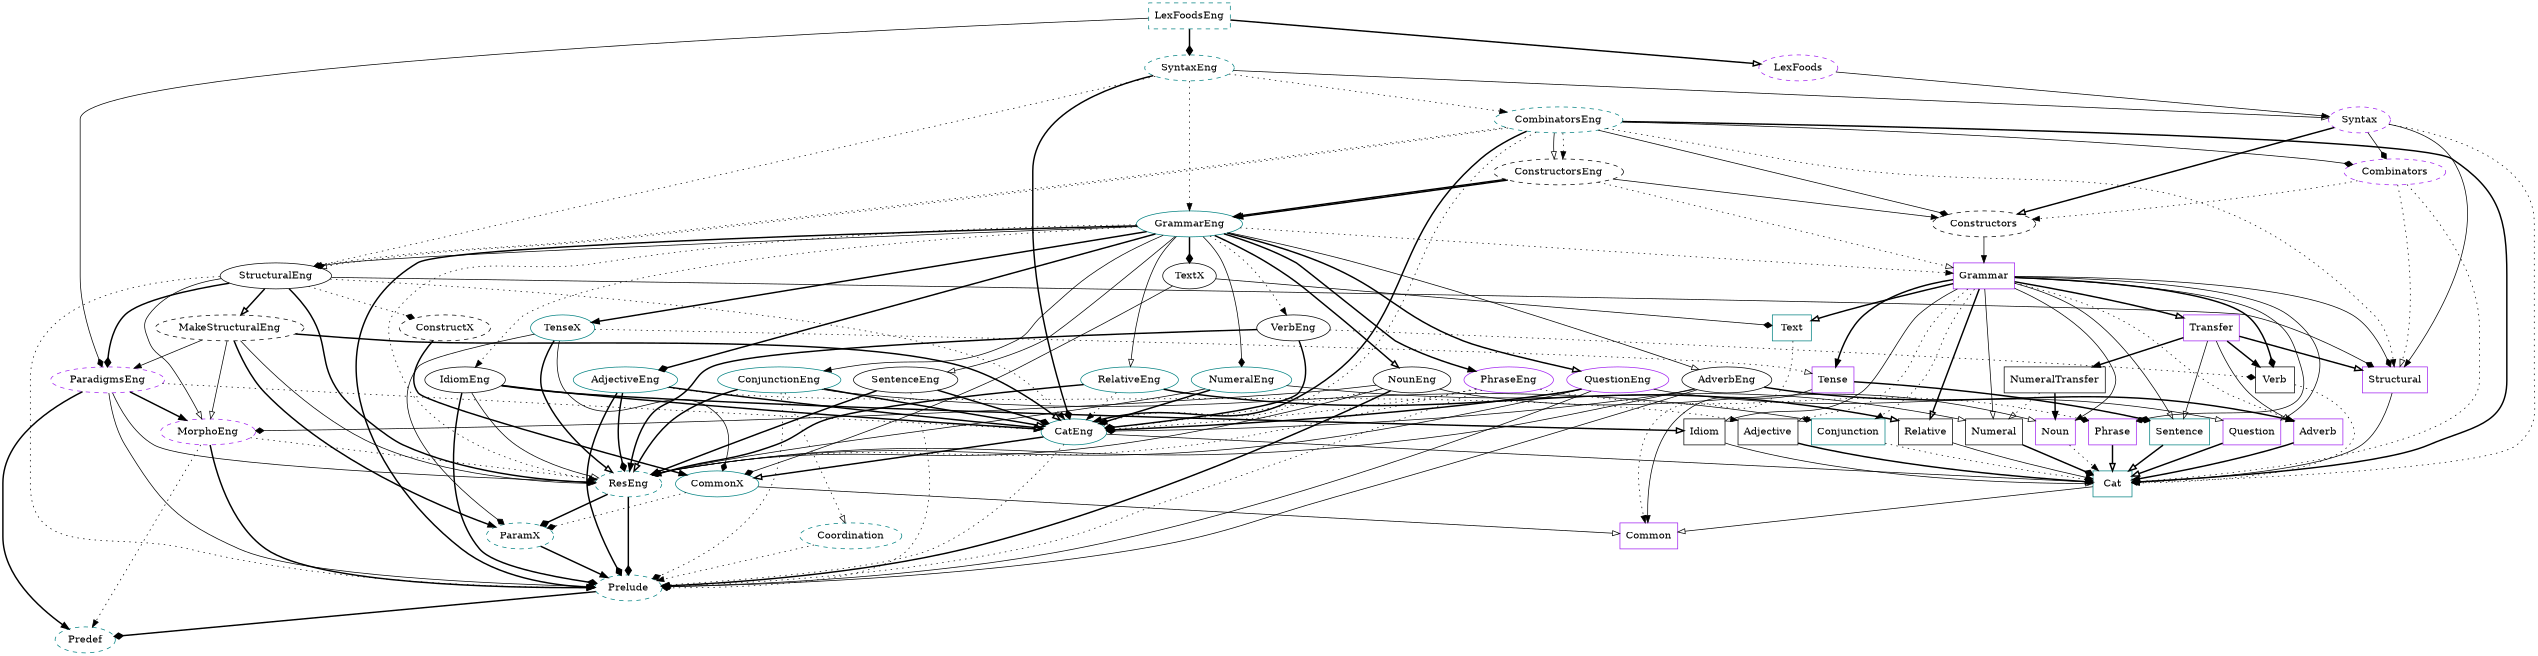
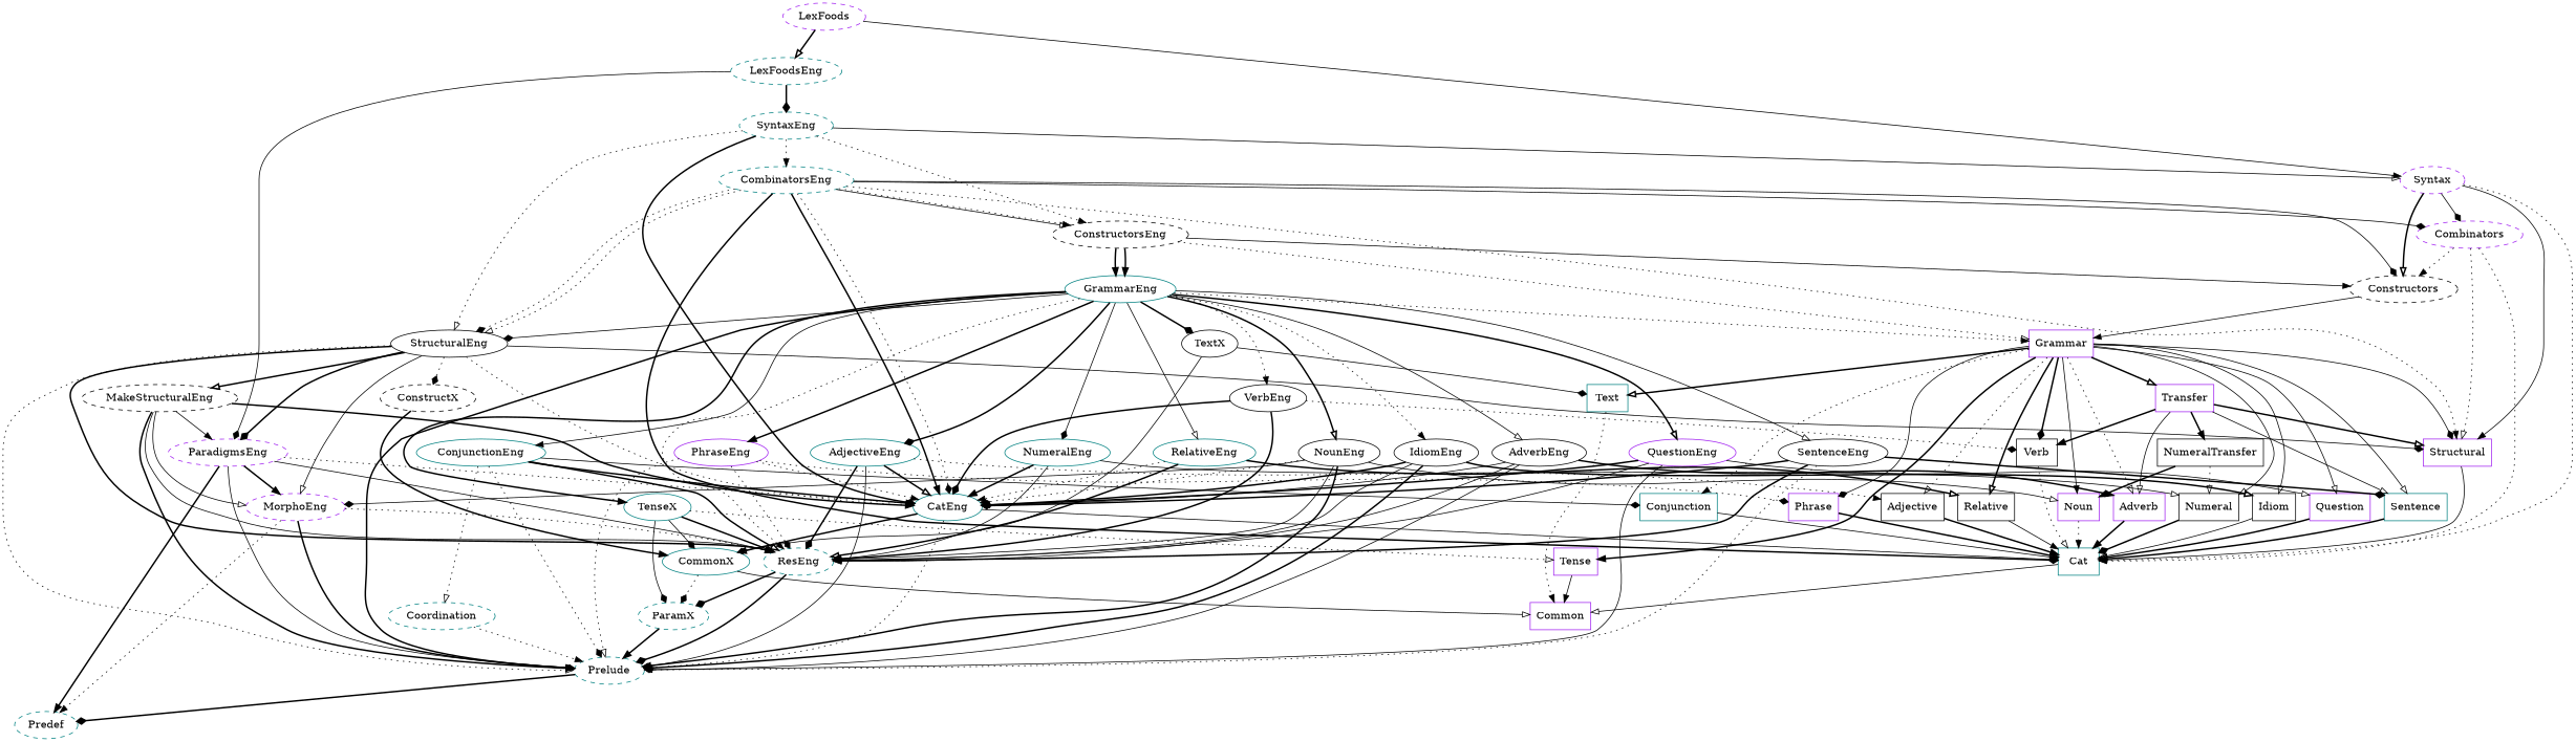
  digraph {
    node [color=teal shape=ellipse style=solid]
    edge [arrowhead=onormal style=bold]
-   LexFoodsEng [shape=box style=dashed]
+   LexFoodsEng [style=dashed]
    SyntaxEng [style=dashed]
    ParadigmsEng [color=purple style=dashed]
    LexFoods [color=purple style=dashed]
    CombinatorsEng [style=dashed]
    ConstructorsEng [color=black style=dashed]
    StructuralEng [color=black]
    CatEng
    Syntax [color=purple style=dashed]
    ResEng [style=dashed]
    Prelude [style=dashed]
    MorphoEng [color=purple style=dashed]
    Predef [style=dashed]
    Combinators [color=purple style=dashed]
    Constructors [color=black style=dashed]
    Structural [color=purple shape=box]
    Cat [shape=box]
    GrammarEng
    Grammar [color=purple shape=box]
    ConstructX [color=black style=dashed]
    MakeStructuralEng [color=black style=dashed]
    CommonX
    Common [color=purple shape=box]
    TenseX
    IdiomEng [color=black]
    TextX [color=black]
    PhraseEng [color=purple]
    ConjunctionEng
    RelativeEng
    QuestionEng [color=purple]
    SentenceEng [color=black]
    NumeralEng
    AdverbEng [color=black]
    AdjectiveEng
    VerbEng [color=black]
    NounEng [color=black]
    Tense [color=purple shape=box]
    Idiom [color=black shape=box]
    Text [shape=box]
    Phrase [color=purple shape=box]
    Conjunction [shape=box]
    Relative [color=black shape=box]
    Question [color=purple shape=box]
    Sentence [shape=box]
    Numeral [color=black shape=box]
    Adverb [color=purple shape=box]
    Adjective [color=black shape=box]
    Verb [color=black shape=box]
    Noun [color=purple shape=box]
    Transfer [color=purple shape=box]
    ParamX [style=dashed]
    Coordination [style=dashed]
    NumeralTransfer [color=black shape=box]
    LexFoodsEng -> SyntaxEng [arrowhead=diamond]
    LexFoodsEng -> ParadigmsEng [arrowhead=diamond style=solid]
-   LexFoodsEng -> LexFoods
+   LexFoods -> LexFoodsEng
    SyntaxEng -> CombinatorsEng [arrowhead=normal style=dotted]
-   SyntaxEng -> GrammarEng [arrowhead=normal style=dotted]
+   SyntaxEng -> ConstructorsEng [arrowhead=normal style=dotted]
    SyntaxEng -> StructuralEng [style=dotted]
    SyntaxEng -> CatEng [arrowhead=diamond]
    SyntaxEng -> Syntax [style=solid]
    ParadigmsEng -> CatEng [style=dotted]
    ParadigmsEng -> ResEng [style=solid]
    ParadigmsEng -> Prelude [arrowhead=diamond style=solid]
    ParadigmsEng -> MorphoEng [arrowhead=normal]
    ParadigmsEng -> Predef [arrowhead=normal]
    LexFoods -> Syntax [arrowhead=normal style=solid]
    CombinatorsEng -> ConstructorsEng [style=solid]
    CombinatorsEng -> ConstructorsEng [arrowhead=normal style=dotted]
    CombinatorsEng -> StructuralEng [arrowhead=diamond style=dotted]
    CombinatorsEng -> StructuralEng [style=dotted]
    CombinatorsEng -> CatEng [arrowhead=normal]
    CombinatorsEng -> CatEng [arrowhead=diamond style=dotted]
    CombinatorsEng -> Combinators [arrowhead=diamond style=solid]
    CombinatorsEng -> Constructors [arrowhead=diamond style=solid]
    CombinatorsEng -> Structural [arrowhead=normal style=dotted]
    CombinatorsEng -> Cat [arrowhead=diamond]
    ConstructorsEng -> Constructors [arrowhead=normal style=solid]
    ConstructorsEng -> GrammarEng [arrowhead=normal]
    ConstructorsEng -> GrammarEng [arrowhead=normal]
    ConstructorsEng -> Grammar [style=dotted]
    StructuralEng -> ParadigmsEng [arrowhead=diamond]
    StructuralEng -> CatEng [arrowhead=normal style=dotted]
    StructuralEng -> ResEng [arrowhead=normal]
    StructuralEng -> Prelude [style=dotted]
    StructuralEng -> MorphoEng [style=solid]
    StructuralEng -> Structural [arrowhead=diamond style=solid]
    StructuralEng -> ConstructX [arrowhead=diamond style=dotted]
    StructuralEng -> MakeStructuralEng
    CatEng -> Prelude [arrowhead=normal style=dotted]
    CatEng -> Cat [arrowhead=diamond style=solid]
    CatEng -> CommonX
    Syntax -> Combinators [arrowhead=diamond style=solid]
    Syntax -> Constructors
    Syntax -> Structural [arrowhead=normal style=solid]
    Syntax -> Cat [arrowhead=normal style=dotted]
    ResEng -> Prelude [arrowhead=diamond]
    ResEng -> ParamX [arrowhead=diamond]
    Prelude -> Predef [arrowhead=diamond]
    MorphoEng -> ResEng [style=dotted]
    MorphoEng -> Prelude
    MorphoEng -> Predef [arrowhead=normal style=dotted]
    Combinators -> Constructors [arrowhead=normal style=dotted]
    Combinators -> Structural [style=dotted]
    Combinators -> Cat [arrowhead=normal style=dotted]
    Constructors -> Grammar [arrowhead=normal style=solid]
    Structural -> Cat [arrowhead=normal style=solid]
    Cat -> Common [style=solid]
    GrammarEng -> StructuralEng [arrowhead=diamond style=solid]
    GrammarEng -> ResEng [arrowhead=normal style=dotted]
    GrammarEng -> Prelude [arrowhead=normal]
    GrammarEng -> Grammar [arrowhead=normal style=dotted]
    GrammarEng -> TenseX [arrowhead=normal]
    GrammarEng -> IdiomEng [arrowhead=normal style=dotted]
    GrammarEng -> TextX [arrowhead=diamond]
    GrammarEng -> PhraseEng [arrowhead=normal]
    GrammarEng -> ConjunctionEng [arrowhead=normal style=solid]
    GrammarEng -> RelativeEng [style=solid]
    GrammarEng -> QuestionEng
    GrammarEng -> SentenceEng [style=solid]
    GrammarEng -> NumeralEng [arrowhead=diamond style=solid]
    GrammarEng -> AdverbEng [style=solid]
    GrammarEng -> AdjectiveEng [arrowhead=diamond]
    GrammarEng -> VerbEng [arrowhead=normal style=dotted]
    GrammarEng -> NounEng
    Grammar -> Structural [arrowhead=diamond style=solid]
    Grammar -> Tense [arrowhead=normal]
    Grammar -> Idiom [style=solid]
    Grammar -> Text
    Grammar -> Phrase [arrowhead=diamond style=solid]
    Grammar -> Conjunction [arrowhead=normal style=dotted]
    Grammar -> Relative
    Grammar -> Question [style=solid]
    Grammar -> Sentence [style=solid]
    Grammar -> Numeral [style=solid]
    Grammar -> Adverb [style=dotted]
    Grammar -> Adjective [style=dotted]
    Grammar -> Verb [arrowhead=diamond]
    Grammar -> Noun [arrowhead=normal style=solid]
    Grammar -> Transfer
    ConstructX -> CommonX [arrowhead=normal]
    MakeStructuralEng -> ParadigmsEng [arrowhead=normal style=solid]
    MakeStructuralEng -> CatEng
    MakeStructuralEng -> ResEng [style=solid]
-   MakeStructuralEng -> ParamX [arrowhead=normal]
+   MakeStructuralEng -> Prelude [arrowhead=normal]
    MakeStructuralEng -> MorphoEng [style=solid]
    CommonX -> Common [style=solid]
    CommonX -> ParamX [arrowhead=diamond style=dotted]
    TenseX -> ResEng
    TenseX -> CommonX [arrowhead=diamond style=solid]
    TenseX -> Tense [style=dotted]
    TenseX -> ParamX [arrowhead=diamond style=solid]
    IdiomEng -> CatEng
    IdiomEng -> ResEng [style=solid]
    IdiomEng -> Prelude [arrowhead=diamond]
    IdiomEng -> Idiom
    TextX -> CommonX [arrowhead=diamond style=solid]
    TextX -> Text [arrowhead=diamond style=solid]
    PhraseEng -> CatEng [arrowhead=normal style=dotted]
    PhraseEng -> ResEng [arrowhead=diamond style=dotted]
    PhraseEng -> Prelude [style=dotted]
    PhraseEng -> Phrase [arrowhead=diamond style=dotted]
    ConjunctionEng -> CatEng
    ConjunctionEng -> ResEng
    ConjunctionEng -> Prelude [arrowhead=diamond style=dotted]
    ConjunctionEng -> Conjunction [arrowhead=diamond style=solid]
    ConjunctionEng -> Coordination [style=dotted]
    RelativeEng -> CatEng [arrowhead=normal style=dotted]
    RelativeEng -> ResEng
    RelativeEng -> Relative
    QuestionEng -> CatEng [arrowhead=diamond]
    QuestionEng -> ResEng [arrowhead=normal style=solid]
    QuestionEng -> Prelude [arrowhead=normal style=solid]
    QuestionEng -> Question [style=solid]
    SentenceEng -> CatEng [arrowhead=diamond]
    SentenceEng -> ResEng [arrowhead=normal]
    SentenceEng -> Prelude [arrowhead=diamond style=dotted]
-   Tense -> Sentence [arrowhead=diamond]
+   SentenceEng -> Sentence [arrowhead=diamond]
    NumeralEng -> CatEng [arrowhead=normal]
    NumeralEng -> ResEng [arrowhead=diamond style=solid]
    NumeralEng -> Numeral [style=solid]
    AdverbEng -> CatEng [arrowhead=diamond style=solid]
    AdverbEng -> ResEng [style=solid]
    AdverbEng -> Prelude [style=solid]
    AdverbEng -> Adverb [arrowhead=normal]
    AdjectiveEng -> CatEng
    AdjectiveEng -> ResEng [arrowhead=diamond]
-   AdjectiveEng -> Prelude [arrowhead=diamond]
+   AdjectiveEng -> Prelude [arrowhead=diamond style=solid]
    AdjectiveEng -> Adjective [arrowhead=normal style=dotted]
    VerbEng -> CatEng [arrowhead=diamond]
    VerbEng -> ResEng [arrowhead=normal]
    VerbEng -> Verb [arrowhead=diamond style=dotted]
    NounEng -> CatEng [arrowhead=diamond style=dotted]
    NounEng -> ResEng [arrowhead=normal style=solid]
    NounEng -> Prelude [arrowhead=normal]
    NounEng -> MorphoEng [arrowhead=diamond style=solid]
    NounEng -> Noun [style=solid]
    Tense -> Common [arrowhead=normal style=solid]
    Idiom -> Cat [style=solid]
    Text -> Common [arrowhead=normal style=dotted]
    Phrase -> Cat
-   Conjunction -> Cat [arrowhead=diamond style=dotted]
+   Conjunction -> Cat [arrowhead=diamond style=solid]
    Relative -> Cat [arrowhead=normal style=solid]
    Question -> Cat
    Sentence -> Cat
    Numeral -> Cat [arrowhead=diamond]
    Adverb -> Cat [arrowhead=normal]
    Adjective -> Cat [arrowhead=normal]
    Verb -> Cat [style=dotted]
    Noun -> Cat [arrowhead=normal style=dotted]
    Transfer -> Structural
    Transfer -> Sentence [style=solid]
    Transfer -> Adverb [style=solid]
    Transfer -> Verb [arrowhead=normal]
    Transfer -> NumeralTransfer [arrowhead=normal]
    ParamX -> Prelude [arrowhead=normal]
    Coordination -> Prelude [arrowhead=normal style=dotted]
    NumeralTransfer -> Numeral [style=dotted]
    NumeralTransfer -> Noun [arrowhead=normal]
  }
